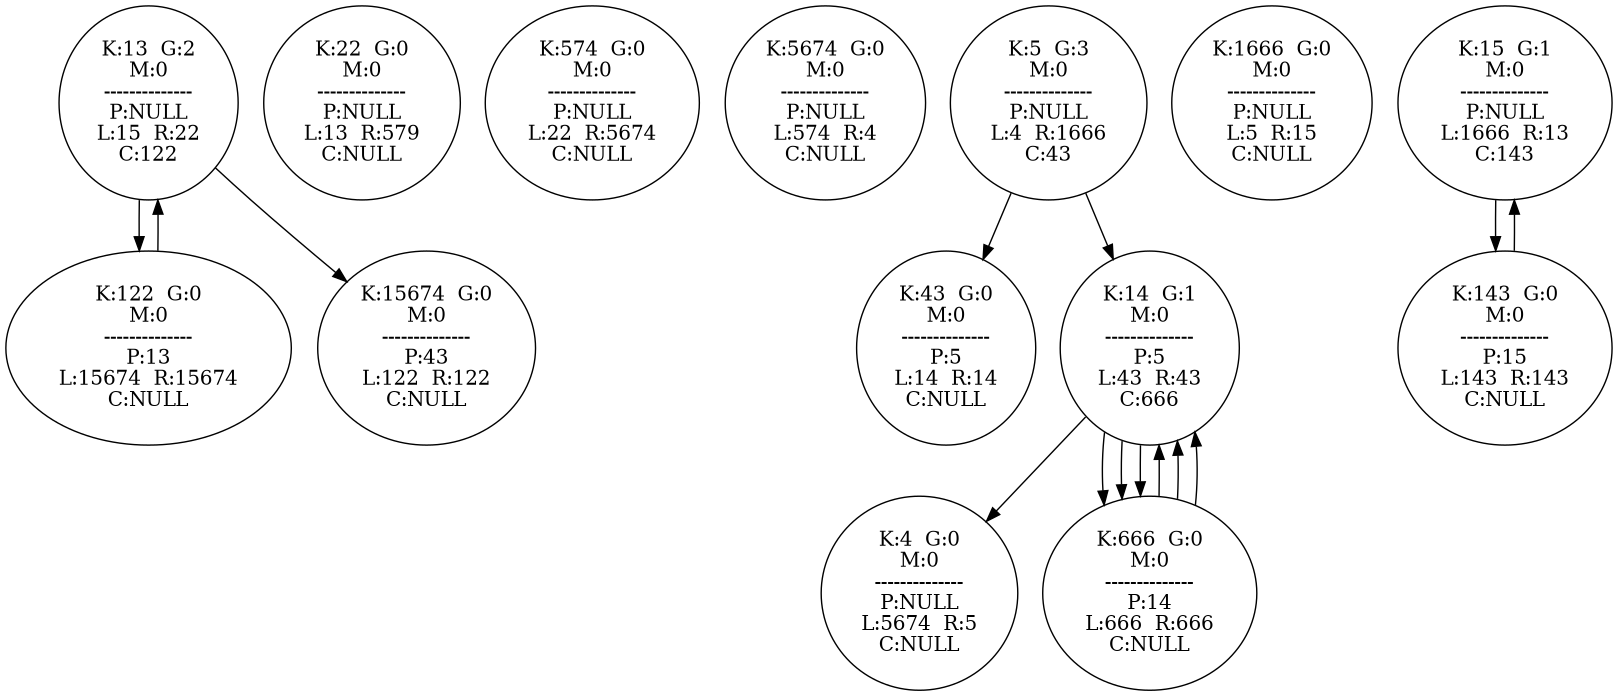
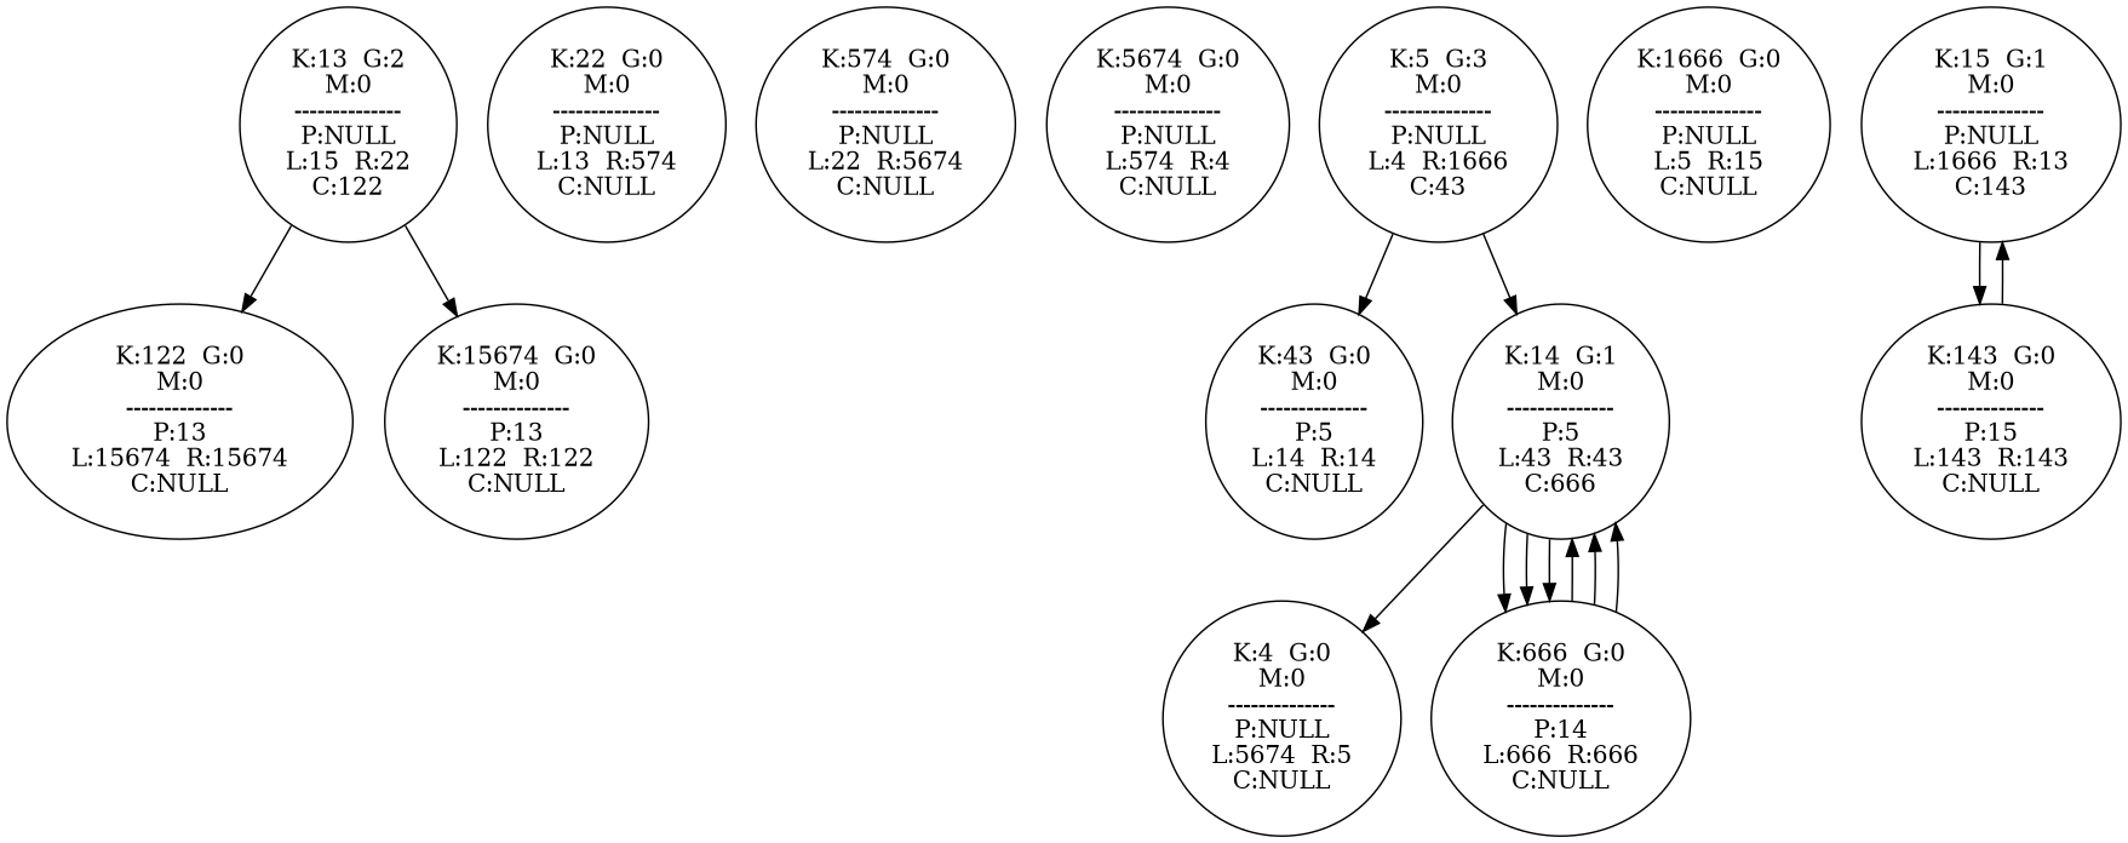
  digraph {
    n1 [label="K:13  G:2\nM:0\n--------------\nP:NULL\nL:15  R:22\nC:122"]
    n2 [label="K:122  G:0\nM:0\n--------------\nP:13\nL:15674  R:15674\nC:NULL"]
-   n3 [label="K:15674  G:0\nM:0\n--------------\nP:43\nL:122  R:122\nC:NULL"]
-   n4 [label="K:22  G:0\nM:0\n--------------\nP:NULL\nL:13  R:579\nC:NULL"]
+   n3 [label="K:15674  G:0\nM:0\n--------------\nP:13\nL:122  R:122\nC:NULL"]
+   n4 [label="K:22  G:0\nM:0\n--------------\nP:NULL\nL:13  R:574\nC:NULL"]
    n5 [label="K:574  G:0\nM:0\n--------------\nP:NULL\nL:22  R:5674\nC:NULL"]
    n6 [label="K:5674  G:0\nM:0\n--------------\nP:NULL\nL:574  R:4\nC:NULL"]
    n7 [label="K:4  G:0\nM:0\n--------------\nP:NULL\nL:5674  R:5\nC:NULL"]
    n8 [label="K:5  G:3\nM:0\n--------------\nP:NULL\nL:4  R:1666\nC:43"]
    n9 [label="K:43  G:0\nM:0\n--------------\nP:5\nL:14  R:14\nC:NULL"]
    n10 [label="K:14  G:1\nM:0\n--------------\nP:5\nL:43  R:43\nC:666"]
    n11 [label="K:666  G:0\nM:0\n--------------\nP:14\nL:666  R:666\nC:NULL"]
    n12 [label="K:1666  G:0\nM:0\n--------------\nP:NULL\nL:5  R:15\nC:NULL"]
    n13 [label="K:15  G:1\nM:0\n--------------\nP:NULL\nL:1666  R:13\nC:143"]
    n14 [label="K:143  G:0\nM:0\n--------------\nP:15\nL:143  R:143\nC:NULL"]
    n1 -> n2
    n1 -> n3
-   n2 -> n1
    n8 -> n9
    n8 -> n10
    n10 -> n7
    n10 -> n11
    n10 -> n11
    n10 -> n11
    n11 -> n10
    n11 -> n10
    n11 -> n10
    n13 -> n14
    n14 -> n13
  }
